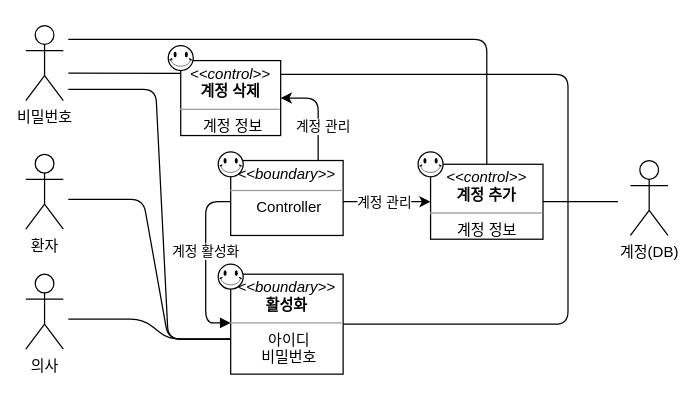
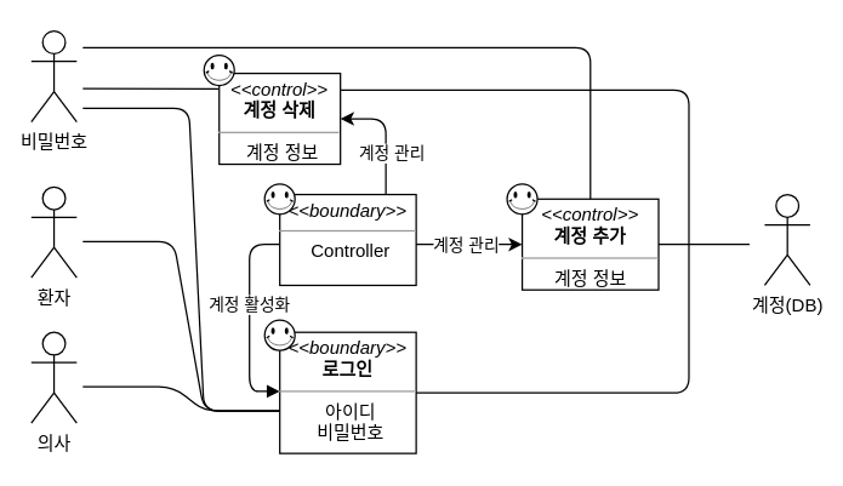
  <mxCell id="0" />
  <mxCell id="1" parent="0" />
  <mxCell id="2" value="비밀번호" style="shape=umlActor;verticalLabelPosition=bottom;verticalAlign=top;html=1;outlineConnect=0;" parent="1" vertex="1"><mxGeometry x="20" y="20" width="30" height="60" as="geometry" /></mxCell>
  <mxCell id="3" value="의사" style="shape=umlActor;verticalLabelPosition=bottom;verticalAlign=top;html=1;outlineConnect=0;" parent="1" vertex="1"><mxGeometry x="20" y="219" width="30" height="60" as="geometry" /></mxCell>
  <mxCell id="4" value="계정(DB)" style="shape=umlActor;verticalLabelPosition=bottom;verticalAlign=top;html=1;outlineConnect=0;" parent="1" vertex="1"><mxGeometry x="504" y="128" width="30" height="60" as="geometry" /></mxCell>
  <mxCell id="5" value="&lt;p style=&quot;margin: 0px ; margin-top: 4px ; text-align: center&quot;&gt;&lt;i&gt;&amp;lt;&amp;lt;control&amp;gt;&amp;gt;&lt;/i&gt;&lt;br&gt;&lt;b&gt;계정 추가&lt;/b&gt;&lt;/p&gt;&lt;hr size=&quot;1&quot;&gt;&lt;p style=&quot;text-align: center ; margin: 0px 0px 0px 4px&quot;&gt;계정 정보&amp;nbsp;&lt;/p&gt;" style="verticalAlign=top;align=left;overflow=fill;fontSize=12;fontFamily=Helvetica;html=1;" parent="1" vertex="1"><mxGeometry x="344" y="131" width="90" height="60" as="geometry" /></mxCell>
  <mxCell id="6" value="&lt;p style=&quot;margin: 4px 0px 0px&quot;&gt;&lt;i&gt;&amp;lt;&amp;lt;control&amp;gt;&amp;gt;&lt;/i&gt;&lt;br&gt;&lt;b&gt;계정 삭제&lt;/b&gt;&lt;/p&gt;&lt;hr size=&quot;1&quot;&gt;&lt;p style=&quot;margin: 0px ; margin-left: 4px&quot;&gt;계정 정보&lt;/p&gt;" style="verticalAlign=top;align=center;overflow=fill;fontSize=12;fontFamily=Helvetica;html=1;" parent="1" vertex="1"><mxGeometry x="144" y="48" width="80" height="60" as="geometry" /></mxCell>
- <mxCell id="7" value="&lt;p style=&quot;margin: 0px ; margin-top: 4px ; text-align: center&quot;&gt;&lt;i&gt;&amp;lt;&amp;lt;boundary&amp;gt;&amp;gt;&lt;/i&gt;&lt;br&gt;&lt;b&gt;활성화&lt;/b&gt;&lt;/p&gt;&lt;hr size=&quot;1&quot;&gt;&lt;p style=&quot;text-align: center ; margin: 0px 0px 0px 4px&quot;&gt;아이디&lt;/p&gt;&lt;p style=&quot;text-align: center ; margin: 0px 0px 0px 4px&quot;&gt;비밀번호&lt;/p&gt;" style="verticalAlign=top;align=left;overflow=fill;fontSize=12;fontFamily=Helvetica;html=1;" parent="1" vertex="1"><mxGeometry x="184" y="219" width="90" height="80" as="geometry" /></mxCell>
+ <mxCell id="7" value="&lt;p style=&quot;margin: 0px ; margin-top: 4px ; text-align: center&quot;&gt;&lt;i&gt;&amp;lt;&amp;lt;boundary&amp;gt;&amp;gt;&lt;/i&gt;&lt;br&gt;&lt;b&gt;로그인&lt;/b&gt;&lt;/p&gt;&lt;hr size=&quot;1&quot;&gt;&lt;p style=&quot;text-align: center ; margin: 0px 0px 0px 4px&quot;&gt;아이디&lt;/p&gt;&lt;p style=&quot;text-align: center ; margin: 0px 0px 0px 4px&quot;&gt;비밀번호&lt;/p&gt;" style="verticalAlign=top;align=left;overflow=fill;fontSize=12;fontFamily=Helvetica;html=1;" parent="1" vertex="1"><mxGeometry x="184" y="219" width="90" height="80" as="geometry" /></mxCell>
  <mxCell id="8" value="" style="endArrow=none;html=1;fillColor=#f8cecc;" parent="1" edge="1"><mxGeometry width="50" height="50" relative="1" as="geometry"><mxPoint x="54" y="255" as="sourcePoint" /><mxPoint x="184" y="271" as="targetPoint" /><Array as="points"><mxPoint x="114" y="255" /><mxPoint x="134" y="271" /><mxPoint x="174" y="271" /></Array></mxGeometry></mxCell>
  <mxCell id="9" value="" style="endArrow=classic;html=1;entryX=1;entryY=0.5;entryDx=0;entryDy=0;" parent="1" target="6" edge="1"><mxGeometry relative="1" as="geometry"><mxPoint x="254" y="128" as="sourcePoint" /><mxPoint x="215" y="71" as="targetPoint" /><Array as="points"><mxPoint x="254" y="78" /></Array></mxGeometry></mxCell>
  <mxCell id="10" value="계정 관리" style="edgeLabel;resizable=0;html=1;align=center;verticalAlign=middle;" parent="9" connectable="0" vertex="1"><mxGeometry relative="1" as="geometry"><mxPoint x="3" y="12" as="offset" /></mxGeometry></mxCell>
  <mxCell id="11" value="환자" style="shape=umlActor;verticalLabelPosition=bottom;verticalAlign=top;html=1;outlineConnect=0;" parent="1" vertex="1"><mxGeometry x="20" y="123" width="30" height="60" as="geometry" /></mxCell>
  <mxCell id="12" value="" style="endArrow=none;html=1;" parent="1" edge="1"><mxGeometry width="50" height="50" relative="1" as="geometry"><mxPoint x="54" y="71" as="sourcePoint" /><mxPoint x="184" y="271" as="targetPoint" /><Array as="points"><mxPoint x="124" y="71" /><mxPoint x="134" y="271" /></Array></mxGeometry></mxCell>
  <mxCell id="13" value="" style="endArrow=none;html=1;" parent="1" edge="1"><mxGeometry width="50" height="50" relative="1" as="geometry"><mxPoint x="54" y="159" as="sourcePoint" /><mxPoint x="184" y="271" as="targetPoint" /><Array as="points"><mxPoint x="114" y="159" /><mxPoint x="134" y="271" /></Array></mxGeometry></mxCell>
  <mxCell id="14" value="" style="endArrow=none;html=1;exitX=-0.007;exitY=0.172;exitDx=0;exitDy=0;exitPerimeter=0;" parent="1" source="6" edge="1"><mxGeometry width="50" height="50" relative="1" as="geometry"><mxPoint x="224" y="51" as="sourcePoint" /><mxPoint x="54" y="58" as="targetPoint" /><Array as="points" /></mxGeometry></mxCell>
  <mxCell id="15" value="&lt;p style=&quot;margin: 0px ; margin-top: 4px ; text-align: center&quot;&gt;&lt;i&gt;&amp;lt;&amp;lt;boundary&amp;gt;&amp;gt;&lt;/i&gt;&lt;br&gt;&lt;/p&gt;&lt;hr size=&quot;1&quot;&gt;&lt;p style=&quot;text-align: center ; margin: 0px 0px 0px 4px&quot;&gt;Controller&lt;/p&gt;" style="verticalAlign=top;align=left;overflow=fill;fontSize=12;fontFamily=Helvetica;html=1;" vertex="1" parent="1"><mxGeometry x="184" y="128" width="90" height="60" as="geometry" /></mxCell>
  <mxCell id="16" value="계정 활성화" style="html=1;verticalAlign=bottom;endArrow=block;" edge="1" parent="1"><mxGeometry width="80" relative="1" as="geometry"><mxPoint x="184" y="161" as="sourcePoint" /><mxPoint x="184" y="258" as="targetPoint" /><Array as="points"><mxPoint x="164" y="161" /><mxPoint x="164" y="258" /></Array></mxGeometry></mxCell>
  <mxCell id="17" value="" style="endArrow=none;html=1;entryX=0.5;entryY=0;entryDx=0;entryDy=0;" edge="1" parent="1" target="5"><mxGeometry width="50" height="50" relative="1" as="geometry"><mxPoint x="54" y="31" as="sourcePoint" /><mxPoint x="364" y="112" as="targetPoint" /><Array as="points"><mxPoint x="389" y="31" /></Array></mxGeometry></mxCell>
  <mxCell id="18" value="" style="endArrow=none;html=1;" edge="1" parent="1"><mxGeometry width="50" height="50" relative="1" as="geometry"><mxPoint x="434" y="161" as="sourcePoint" /><mxPoint x="494" y="161" as="targetPoint" /></mxGeometry></mxCell>
  <mxCell id="19" value="" style="endArrow=none;html=1;exitX=1;exitY=0.5;exitDx=0;exitDy=0;" edge="1" parent="1" source="7"><mxGeometry width="50" height="50" relative="1" as="geometry"><mxPoint x="384" y="211" as="sourcePoint" /><mxPoint x="454" y="161" as="targetPoint" /><Array as="points"><mxPoint x="454" y="259" /></Array></mxGeometry></mxCell>
  <mxCell id="20" value="" style="endArrow=none;html=1;entryX=1.004;entryY=0.183;entryDx=0;entryDy=0;entryPerimeter=0;" edge="1" parent="1" target="6"><mxGeometry width="50" height="50" relative="1" as="geometry"><mxPoint x="454" y="161" as="sourcePoint" /><mxPoint x="223" y="71" as="targetPoint" /><Array as="points"><mxPoint x="454" y="59" /><mxPoint x="284" y="59" /></Array></mxGeometry></mxCell>
  <mxCell id="21" value="" style="endArrow=none;html=1;exitX=1;exitY=0.5;exitDx=0;exitDy=0;" edge="1" parent="1" source="5"><mxGeometry width="50" height="50" relative="1" as="geometry"><mxPoint x="384" y="211" as="sourcePoint" /><mxPoint x="434" y="161" as="targetPoint" /></mxGeometry></mxCell>
  <mxCell id="22" value="" style="endArrow=classic;html=1;entryX=0;entryY=0.5;entryDx=0;entryDy=0;" edge="1" parent="1" target="5"><mxGeometry relative="1" as="geometry"><mxPoint x="274" y="161" as="sourcePoint" /><mxPoint x="244" y="111.02" as="targetPoint" /><Array as="points"><mxPoint x="294" y="161" /></Array></mxGeometry></mxCell>
  <mxCell id="23" value="계정 관리" style="edgeLabel;resizable=0;html=1;align=center;verticalAlign=middle;" connectable="0" vertex="1" parent="22"><mxGeometry relative="1" as="geometry"><mxPoint x="-3" as="offset" /></mxGeometry></mxCell>
  <mxCell id="24" value="" style="verticalLabelPosition=bottom;verticalAlign=top;html=1;shape=mxgraph.basic.smiley" vertex="1" parent="1"><mxGeometry x="174" y="211" width="20" height="20" as="geometry" /></mxCell>
  <mxCell id="25" value="" style="verticalLabelPosition=bottom;verticalAlign=top;html=1;shape=mxgraph.basic.smiley" vertex="1" parent="1"><mxGeometry x="174" y="121" width="20" height="20" as="geometry" /></mxCell>
  <mxCell id="26" value="" style="verticalLabelPosition=bottom;verticalAlign=top;html=1;shape=mxgraph.basic.smiley" vertex="1" parent="1"><mxGeometry x="134" y="36" width="20" height="20" as="geometry" /></mxCell>
  <mxCell id="27" value="" style="verticalLabelPosition=bottom;verticalAlign=top;html=1;shape=mxgraph.basic.smiley" vertex="1" parent="1"><mxGeometry y="121" width="20" height="20" as="geometry" x="334" /></mxCell>
